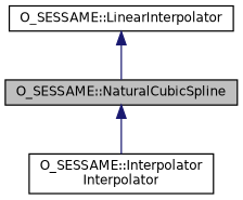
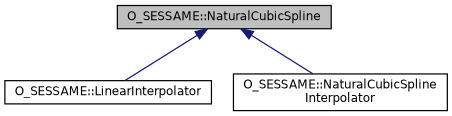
  digraph {
    node [color=black fillcolor=white fontname=Helvetica fontsize=10 shape=record style=filled]
    edge [color=midnightblue dir=back fontname=Helvetica fontsize=10 labelfontname=Helvetica labelfontsize=10 style=solid]
    n1 [fillcolor=grey75 fontcolor=black height=0.2 label="O_SESSAME::NaturalCubicSpline" width=0.4]
    n2 [height=0.2 label="O_SESSAME::LinearInterpolator" width=0.4]
-   n3 [height=0.2 label="O_SESSAME::Interpolator\lInterpolator" width=0.4]
-   n2 -> n1
+   n3 [height=0.2 label="O_SESSAME::NaturalCubicSpline\lInterpolator" width=0.4]
+   n1 -> n2
    n1 -> n3
  }
